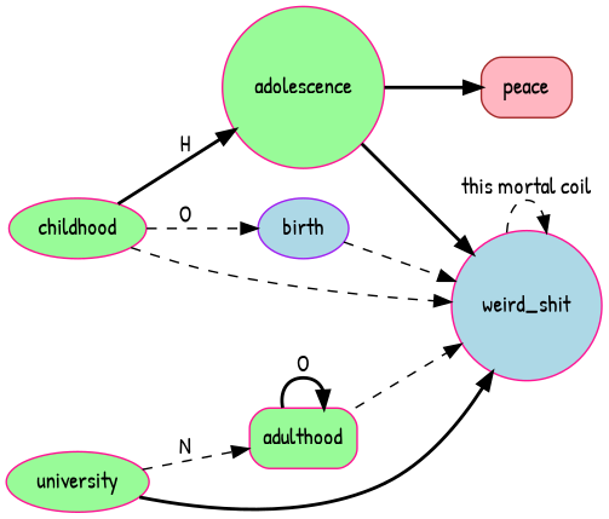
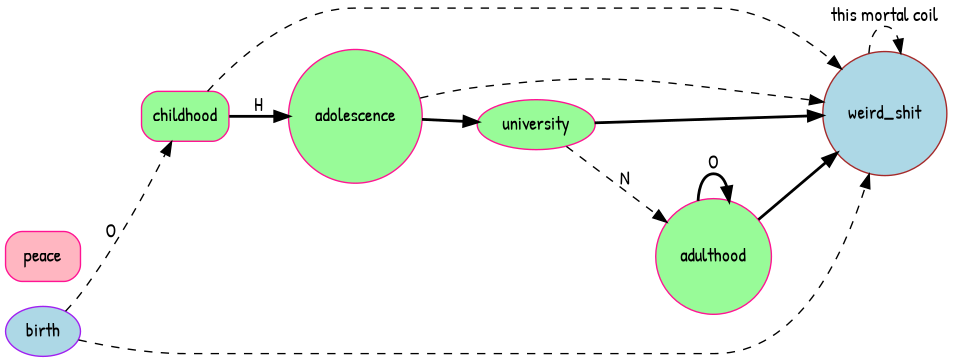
  digraph {
    fontname="Patrick Hand"
    rankdir=LR
    node [color=deeppink fillcolor=palegreen fontname="Patrick Hand" shape=box style="rounded,filled"]
    edge [fontname="Patrick Hand" style=bold]
    birth [color=purple fillcolor=lightblue shape=ellipse]
-   childhood [shape=ellipse]
-   weird_shit [fillcolor=lightblue shape=circle]
+   childhood
+   weird_shit [color=brown fillcolor=lightblue shape=circle]
    adolescence [shape=circle]
    university [shape=ellipse]
-   adulthood
-   peace [color=brown fillcolor=lightpink]
-   childhood -> birth [label=O style=dashed]
+   adulthood [shape=circle]
+   peace [fillcolor=lightpink]
+   birth -> childhood [label=O style=dashed]
    birth -> weird_shit [style=dashed]
    childhood -> weird_shit [style=dashed]
    childhood -> adolescence [label=H]
    weird_shit -> weird_shit [label="this mortal coil" style=dashed]
-   adolescence -> weird_shit
-   adolescence -> peace [label=" "]
+   adolescence -> weird_shit [style=dashed]
+   adolescence -> university [label=" "]
    university -> weird_shit
    university -> adulthood [label=N style=dashed]
-   adulthood -> weird_shit [style=dashed]
+   adulthood -> weird_shit
    adulthood -> adulthood [label=O]
  }
